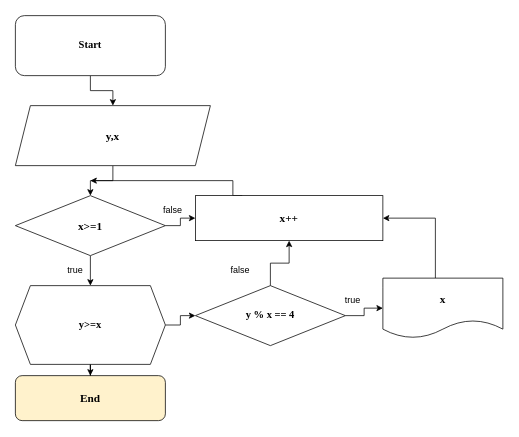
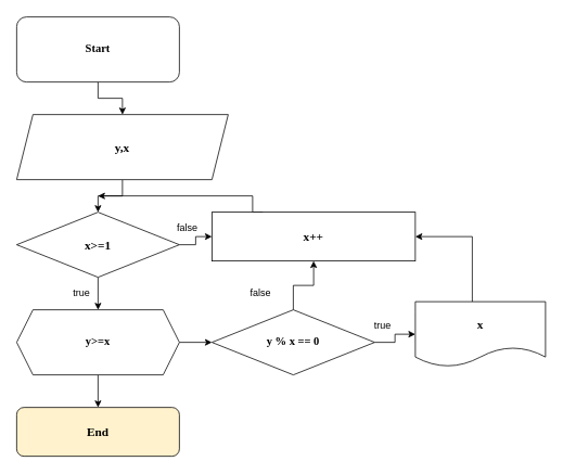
  <mxCell id="0" />
  <mxCell id="1" parent="0" />
  <mxCell id="2" style="edgeStyle=orthogonalEdgeStyle;rounded=0;orthogonalLoop=1;jettySize=auto;html=1;exitX=0.5;exitY=1;exitDx=0;exitDy=0;entryX=0.5;entryY=0;entryDx=0;entryDy=0;" edge="1" parent="1" source="3" target="18"><mxGeometry relative="1" as="geometry" /></mxCell>
  <mxCell id="3" value="&lt;font style=&quot;font-size: 14px&quot; face=&quot;Comic Sans MS&quot;&gt;&lt;b&gt;Start&lt;/b&gt;&lt;/font&gt;" style="rounded=1;whiteSpace=wrap;html=1;" vertex="1" parent="1"><mxGeometry x="20" y="20" width="200" height="80" as="geometry" /></mxCell>
  <mxCell id="4" style="edgeStyle=orthogonalEdgeStyle;rounded=0;orthogonalLoop=1;jettySize=auto;html=1;exitX=0.5;exitY=1;exitDx=0;exitDy=0;entryX=0.5;entryY=0;entryDx=0;entryDy=0;" edge="1" parent="1" source="6" target="9"><mxGeometry relative="1" as="geometry" /></mxCell>
  <mxCell id="5" style="edgeStyle=orthogonalEdgeStyle;rounded=0;orthogonalLoop=1;jettySize=auto;html=1;exitX=1;exitY=0.5;exitDx=0;exitDy=0;" edge="1" parent="1" source="6" target="16"><mxGeometry relative="1" as="geometry" /></mxCell>
  <mxCell id="6" value="&lt;font style=&quot;font-size: 15px&quot; face=&quot;Comic Sans MS&quot;&gt;&lt;b&gt;x&amp;gt;=1&lt;/b&gt;&lt;/font&gt;" style="rhombus;whiteSpace=wrap;html=1;" vertex="1" parent="1"><mxGeometry x="20" y="260" width="200" height="80" as="geometry" /></mxCell>
  <mxCell id="7" style="edgeStyle=orthogonalEdgeStyle;rounded=0;orthogonalLoop=1;jettySize=auto;html=1;exitX=1;exitY=0.5;exitDx=0;exitDy=0;entryX=0;entryY=0.5;entryDx=0;entryDy=0;" edge="1" parent="1" source="9" target="12"><mxGeometry relative="1" as="geometry" /></mxCell>
  <mxCell id="8" style="edgeStyle=orthogonalEdgeStyle;rounded=0;orthogonalLoop=1;jettySize=auto;html=1;exitX=0.5;exitY=1;exitDx=0;exitDy=0;" edge="1" parent="1" source="9" target="23"><mxGeometry relative="1" as="geometry"><mxPoint x="120" y="500" as="targetPoint" /></mxGeometry></mxCell>
- <mxCell id="9" value="&lt;font style=&quot;font-size: 14px&quot; face=&quot;Comic Sans MS&quot;&gt;&lt;b&gt;y&amp;gt;=x&lt;/b&gt;&lt;/font&gt;" style="shape=hexagon;perimeter=hexagonPerimeter2;whiteSpace=wrap;html=1;fixedSize=1;" vertex="1" parent="1"><mxGeometry x="20" y="380" width="200" height="105" as="geometry" /></mxCell>
+ <mxCell id="9" value="&lt;font style=&quot;font-size: 14px&quot; face=&quot;Comic Sans MS&quot;&gt;&lt;b&gt;y&amp;gt;=x&lt;/b&gt;&lt;/font&gt;" style="shape=hexagon;perimeter=hexagonPerimeter2;whiteSpace=wrap;html=1;fixedSize=1;" vertex="1" parent="1"><mxGeometry x="20" y="380" width="200" height="80" as="geometry" /></mxCell>
  <mxCell id="10" style="edgeStyle=orthogonalEdgeStyle;rounded=0;orthogonalLoop=1;jettySize=auto;html=1;exitX=1;exitY=0.5;exitDx=0;exitDy=0;entryX=0;entryY=0.5;entryDx=0;entryDy=0;" edge="1" parent="1" source="12" target="14"><mxGeometry relative="1" as="geometry" /></mxCell>
  <mxCell id="11" style="edgeStyle=orthogonalEdgeStyle;rounded=0;orthogonalLoop=1;jettySize=auto;html=1;exitX=0.5;exitY=0;exitDx=0;exitDy=0;entryX=0.5;entryY=1;entryDx=0;entryDy=0;" edge="1" parent="1" source="12" target="16"><mxGeometry relative="1" as="geometry" /></mxCell>
- <mxCell id="12" value="&lt;font style=&quot;font-size: 14px&quot; face=&quot;Comic Sans MS&quot;&gt;&lt;b&gt;y % x == 4&lt;/b&gt;&lt;/font&gt;" style="rhombus;whiteSpace=wrap;html=1;" vertex="1" parent="1"><mxGeometry x="260" y="380" width="200" height="80" as="geometry" /></mxCell>
+ <mxCell id="12" value="&lt;font style=&quot;font-size: 14px&quot; face=&quot;Comic Sans MS&quot;&gt;&lt;b&gt;y % x == 0&lt;/b&gt;&lt;/font&gt;" style="rhombus;whiteSpace=wrap;html=1;" vertex="1" parent="1"><mxGeometry x="260" y="380" width="200" height="80" as="geometry" /></mxCell>
  <mxCell id="13" style="edgeStyle=orthogonalEdgeStyle;rounded=0;orthogonalLoop=1;jettySize=auto;html=1;entryX=1;entryY=0.5;entryDx=0;entryDy=0;" edge="1" parent="1" source="14" target="16"><mxGeometry relative="1" as="geometry"><mxPoint x="580" y="290" as="targetPoint" /><Array as="points"><mxPoint x="580" y="290" /></Array></mxGeometry></mxCell>
  <mxCell id="14" value="&lt;font style=&quot;font-size: 15px&quot; face=&quot;Comic Sans MS&quot;&gt;&lt;b&gt;x&lt;/b&gt;&lt;/font&gt;" style="shape=document;whiteSpace=wrap;html=1;boundedLbl=1;" vertex="1" parent="1"><mxGeometry x="510" y="370" width="160" height="80" as="geometry" /></mxCell>
  <mxCell id="15" style="edgeStyle=orthogonalEdgeStyle;rounded=0;orthogonalLoop=1;jettySize=auto;html=1;exitX=0.25;exitY=0;exitDx=0;exitDy=0;" edge="1" parent="1" source="16"><mxGeometry relative="1" as="geometry"><mxPoint x="120" y="240" as="targetPoint" /><Array as="points"><mxPoint x="310" y="240" /></Array></mxGeometry></mxCell>
  <mxCell id="16" value="&lt;font face=&quot;Comic Sans MS&quot; style=&quot;font-size: 15px&quot;&gt;&lt;b&gt;x++&lt;/b&gt;&lt;/font&gt;" style="rounded=0;whiteSpace=wrap;html=1;" vertex="1" parent="1"><mxGeometry x="260" y="260" width="250" height="60" as="geometry" /></mxCell>
  <mxCell id="17" style="edgeStyle=orthogonalEdgeStyle;rounded=0;orthogonalLoop=1;jettySize=auto;html=1;exitX=0.5;exitY=1;exitDx=0;exitDy=0;entryX=0.5;entryY=0;entryDx=0;entryDy=0;" edge="1" parent="1" source="18" target="6"><mxGeometry relative="1" as="geometry" /></mxCell>
  <mxCell id="18" value="&lt;font style=&quot;font-size: 15px&quot; face=&quot;Comic Sans MS&quot;&gt;&lt;b&gt;y,x&lt;br&gt;&lt;/b&gt;&lt;/font&gt;" style="shape=parallelogram;perimeter=parallelogramPerimeter;whiteSpace=wrap;html=1;fixedSize=1;" vertex="1" parent="1"><mxGeometry x="20" y="140" width="260" height="80" as="geometry" /></mxCell>
  <mxCell id="19" value="true" style="text;html=1;strokeColor=none;fillColor=none;align=center;verticalAlign=middle;whiteSpace=wrap;rounded=0;" vertex="1" parent="1"><mxGeometry x="450" y="390" width="40" height="20" as="geometry" /></mxCell>
  <mxCell id="20" value="false" style="text;html=1;strokeColor=none;fillColor=none;align=center;verticalAlign=middle;whiteSpace=wrap;rounded=0;" vertex="1" parent="1"><mxGeometry x="300" y="350" width="40" height="20" as="geometry" /></mxCell>
  <mxCell id="21" value="false" style="text;html=1;strokeColor=none;fillColor=none;align=center;verticalAlign=middle;whiteSpace=wrap;rounded=0;" vertex="1" parent="1"><mxGeometry x="210" y="270" width="40" height="20" as="geometry" /></mxCell>
  <mxCell id="22" value="true" style="text;html=1;strokeColor=none;fillColor=none;align=center;verticalAlign=middle;whiteSpace=wrap;rounded=0;" vertex="1" parent="1"><mxGeometry x="80" y="350" width="40" height="20" as="geometry" /></mxCell>
  <mxCell id="23" value="&lt;font style=&quot;font-size: 15px&quot; face=&quot;Comic Sans MS&quot;&gt;&lt;b&gt;End&lt;/b&gt;&lt;/font&gt;" style="rounded=1;whiteSpace=wrap;html=1;fillColor=#fff2cc;" vertex="1" parent="1"><mxGeometry x="20" y="500" width="200" height="60" as="geometry" /></mxCell>
